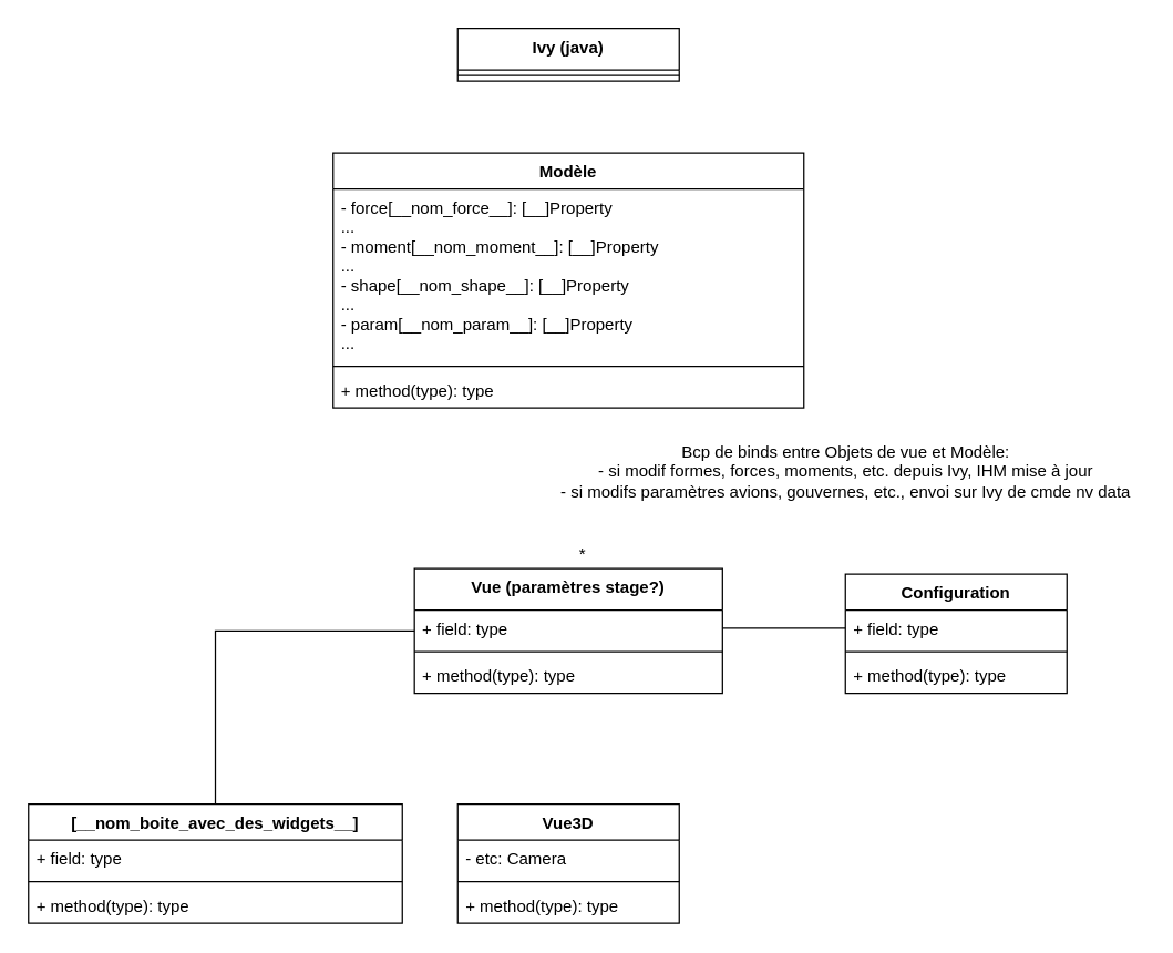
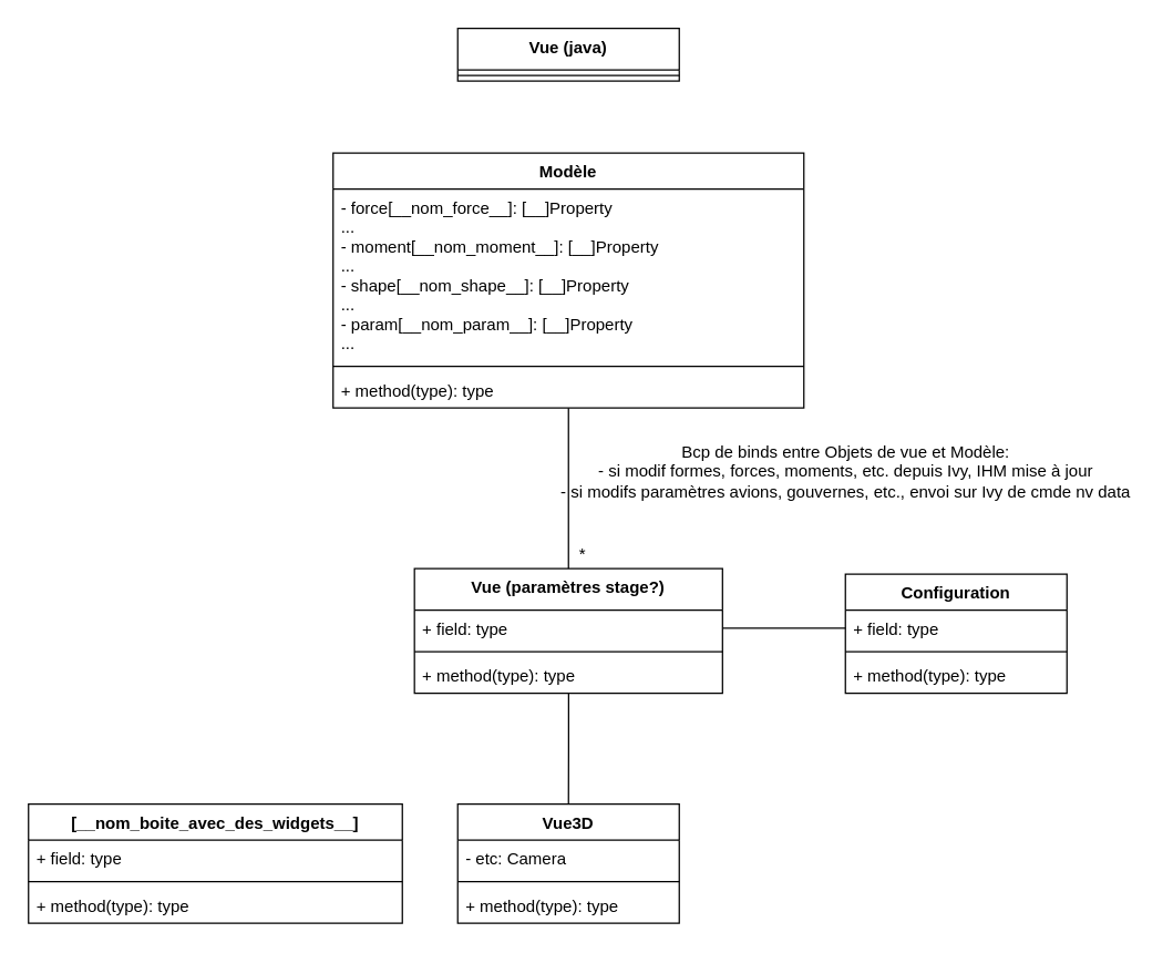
  <mxCell id="0" />
  <mxCell id="1" parent="0" />
+ <mxCell id="2" style="edgeStyle=orthogonalEdgeStyle;rounded=0;orthogonalLoop=1;jettySize=auto;html=1;entryX=0.5;entryY=0;entryDx=0;entryDy=0;endArrow=none;endFill=0;" parent="1" source="3" target="11" edge="1"><mxGeometry relative="1" as="geometry" /></mxCell>
  <mxCell id="3" value="Modèle" style="swimlane;fontStyle=1;align=center;verticalAlign=top;childLayout=stackLayout;horizontal=1;startSize=26;horizontalStack=0;resizeParent=1;resizeParentMax=0;resizeLast=0;collapsible=1;marginBottom=0;" parent="1" vertex="1"><mxGeometry x="240" y="110" width="340" height="184" as="geometry" /></mxCell>
  <mxCell id="4" value="- force[__nom_force__]: [__]Property&#10;...&#10;- moment[__nom_moment__]: [__]Property&#10;...&#10;- shape[__nom_shape__]: [__]Property&#10;...&#10;- param[__nom_param__]: [__]Property&#10;..." style="text;strokeColor=none;fillColor=none;align=left;verticalAlign=top;spacingLeft=4;spacingRight=4;overflow=hidden;rotatable=0;points=[[0,0.5],[1,0.5]];portConstraint=eastwest;" parent="3" vertex="1"><mxGeometry y="26" width="340" height="124" as="geometry" /></mxCell>
  <mxCell id="5" value="" style="line;strokeWidth=1;fillColor=none;align=left;verticalAlign=middle;spacingTop=-1;spacingLeft=3;spacingRight=3;rotatable=0;labelPosition=right;points=[];portConstraint=eastwest;" parent="3" vertex="1"><mxGeometry y="150" width="340" height="8" as="geometry" /></mxCell>
  <mxCell id="6" value="+ method(type): type" style="text;strokeColor=none;fillColor=none;align=left;verticalAlign=top;spacingLeft=4;spacingRight=4;overflow=hidden;rotatable=0;points=[[0,0.5],[1,0.5]];portConstraint=eastwest;" parent="3" vertex="1"><mxGeometry y="158" width="340" height="26" as="geometry" /></mxCell>
- <mxCell id="7" value="Ivy (java)" style="swimlane;fontStyle=1;align=center;verticalAlign=top;childLayout=stackLayout;horizontal=1;startSize=30;horizontalStack=0;resizeParent=1;resizeParentMax=0;resizeLast=0;collapsible=1;marginBottom=0;" parent="1" vertex="1"><mxGeometry x="330" y="20" width="160" height="38" as="geometry" /></mxCell>
+ <mxCell id="7" value="Vue (java)" style="swimlane;fontStyle=1;align=center;verticalAlign=top;childLayout=stackLayout;horizontal=1;startSize=30;horizontalStack=0;resizeParent=1;resizeParentMax=0;resizeLast=0;collapsible=1;marginBottom=0;" parent="1" vertex="1"><mxGeometry x="330" y="20" width="160" height="38" as="geometry" /></mxCell>
  <mxCell id="8" value="" style="line;strokeWidth=1;fillColor=none;align=left;verticalAlign=middle;spacingTop=-1;spacingLeft=3;spacingRight=3;rotatable=0;labelPosition=right;points=[];portConstraint=eastwest;" parent="7" vertex="1"><mxGeometry y="30" width="160" height="8" as="geometry" /></mxCell>
- <mxCell id="10" style="edgeStyle=orthogonalEdgeStyle;rounded=0;orthogonalLoop=1;jettySize=auto;html=1;entryX=0.5;entryY=0;entryDx=0;entryDy=0;endArrow=none;endFill=0;" parent="1" source="11" target="15" edge="1"><mxGeometry relative="1" as="geometry" /></mxCell>
+ <mxCell id="9" style="edgeStyle=orthogonalEdgeStyle;rounded=0;orthogonalLoop=1;jettySize=auto;html=1;entryX=0.5;entryY=0;entryDx=0;entryDy=0;endArrow=none;endFill=0;" parent="1" source="11" target="19" edge="1"><mxGeometry relative="1" as="geometry" /></mxCell>
  <mxCell id="11" value="Vue (paramètres stage?)" style="swimlane;fontStyle=1;align=center;verticalAlign=top;childLayout=stackLayout;horizontal=1;startSize=30;horizontalStack=0;resizeParent=1;resizeParentMax=0;resizeLast=0;collapsible=1;marginBottom=0;" parent="1" vertex="1"><mxGeometry x="298.75" y="410" width="222.5" height="90" as="geometry" /></mxCell>
  <mxCell id="12" value="+ field: type" style="text;strokeColor=none;fillColor=none;align=left;verticalAlign=top;spacingLeft=4;spacingRight=4;overflow=hidden;rotatable=0;points=[[0,0.5],[1,0.5]];portConstraint=eastwest;" parent="11" vertex="1"><mxGeometry y="30" width="222.5" height="26" as="geometry" /></mxCell>
  <mxCell id="13" value="" style="line;strokeWidth=1;fillColor=none;align=left;verticalAlign=middle;spacingTop=-1;spacingLeft=3;spacingRight=3;rotatable=0;labelPosition=right;points=[];portConstraint=eastwest;" parent="11" vertex="1"><mxGeometry y="56" width="222.5" height="8" as="geometry" /></mxCell>
  <mxCell id="14" value="+ method(type): type" style="text;strokeColor=none;fillColor=none;align=left;verticalAlign=top;spacingLeft=4;spacingRight=4;overflow=hidden;rotatable=0;points=[[0,0.5],[1,0.5]];portConstraint=eastwest;" parent="11" vertex="1"><mxGeometry y="64" width="222.5" height="26" as="geometry" /></mxCell>
  <mxCell id="15" value="[__nom_boite_avec_des_widgets__]" style="swimlane;fontStyle=1;align=center;verticalAlign=top;childLayout=stackLayout;horizontal=1;startSize=26;horizontalStack=0;resizeParent=1;resizeParentMax=0;resizeLast=0;collapsible=1;marginBottom=0;" parent="1" vertex="1"><mxGeometry x="20" y="580" width="270" height="86" as="geometry" /></mxCell>
  <mxCell id="16" value="+ field: type" style="text;strokeColor=none;fillColor=none;align=left;verticalAlign=top;spacingLeft=4;spacingRight=4;overflow=hidden;rotatable=0;points=[[0,0.5],[1,0.5]];portConstraint=eastwest;" parent="15" vertex="1"><mxGeometry y="26" width="270" height="26" as="geometry" /></mxCell>
  <mxCell id="17" value="" style="line;strokeWidth=1;fillColor=none;align=left;verticalAlign=middle;spacingTop=-1;spacingLeft=3;spacingRight=3;rotatable=0;labelPosition=right;points=[];portConstraint=eastwest;" parent="15" vertex="1"><mxGeometry y="52" width="270" height="8" as="geometry" /></mxCell>
  <mxCell id="18" value="+ method(type): type" style="text;strokeColor=none;fillColor=none;align=left;verticalAlign=top;spacingLeft=4;spacingRight=4;overflow=hidden;rotatable=0;points=[[0,0.5],[1,0.5]];portConstraint=eastwest;" parent="15" vertex="1"><mxGeometry y="60" width="270" height="26" as="geometry" /></mxCell>
  <mxCell id="19" value="Vue3D" style="swimlane;fontStyle=1;align=center;verticalAlign=top;childLayout=stackLayout;horizontal=1;startSize=26;horizontalStack=0;resizeParent=1;resizeParentMax=0;resizeLast=0;collapsible=1;marginBottom=0;" parent="1" vertex="1"><mxGeometry x="330" y="580" width="160" height="86" as="geometry" /></mxCell>
  <mxCell id="20" value="- etc: Camera" style="text;strokeColor=none;fillColor=none;align=left;verticalAlign=top;spacingLeft=4;spacingRight=4;overflow=hidden;rotatable=0;points=[[0,0.5],[1,0.5]];portConstraint=eastwest;" parent="19" vertex="1"><mxGeometry y="26" width="160" height="26" as="geometry" /></mxCell>
  <mxCell id="21" value="" style="line;strokeWidth=1;fillColor=none;align=left;verticalAlign=middle;spacingTop=-1;spacingLeft=3;spacingRight=3;rotatable=0;labelPosition=right;points=[];portConstraint=eastwest;" parent="19" vertex="1"><mxGeometry y="52" width="160" height="8" as="geometry" /></mxCell>
  <mxCell id="22" value="+ method(type): type" style="text;strokeColor=none;fillColor=none;align=left;verticalAlign=top;spacingLeft=4;spacingRight=4;overflow=hidden;rotatable=0;points=[[0,0.5],[1,0.5]];portConstraint=eastwest;" parent="19" vertex="1"><mxGeometry y="60" width="160" height="26" as="geometry" /></mxCell>
  <mxCell id="23" value="Bcp de binds entre Objets de vue et Modèle:&lt;br&gt;- si modif formes, forces, moments, etc. depuis Ivy, IHM mise à jour&lt;br&gt;- si modifs paramètres avions, gouvernes, etc., envoi sur Ivy de cmde nv data" style="text;html=1;align=center;verticalAlign=middle;resizable=0;points=[];autosize=1;strokeColor=none;fillColor=none;" parent="1" vertex="1"><mxGeometry x="395" y="315" width="430" height="50" as="geometry" /></mxCell>
  <mxCell id="24" value="Configuration" style="swimlane;fontStyle=1;align=center;verticalAlign=top;childLayout=stackLayout;horizontal=1;startSize=26;horizontalStack=0;resizeParent=1;resizeParentMax=0;resizeLast=0;collapsible=1;marginBottom=0;" parent="1" vertex="1"><mxGeometry x="610" y="414" width="160" height="86" as="geometry" /></mxCell>
  <mxCell id="25" value="+ field: type" style="text;strokeColor=none;fillColor=none;align=left;verticalAlign=top;spacingLeft=4;spacingRight=4;overflow=hidden;rotatable=0;points=[[0,0.5],[1,0.5]];portConstraint=eastwest;" parent="24" vertex="1"><mxGeometry y="26" width="160" height="26" as="geometry" /></mxCell>
  <mxCell id="26" value="" style="line;strokeWidth=1;fillColor=none;align=left;verticalAlign=middle;spacingTop=-1;spacingLeft=3;spacingRight=3;rotatable=0;labelPosition=right;points=[];portConstraint=eastwest;" parent="24" vertex="1"><mxGeometry y="52" width="160" height="8" as="geometry" /></mxCell>
  <mxCell id="27" value="+ method(type): type" style="text;strokeColor=none;fillColor=none;align=left;verticalAlign=top;spacingLeft=4;spacingRight=4;overflow=hidden;rotatable=0;points=[[0,0.5],[1,0.5]];portConstraint=eastwest;" parent="24" vertex="1"><mxGeometry y="60" width="160" height="26" as="geometry" /></mxCell>
  <mxCell id="28" style="edgeStyle=orthogonalEdgeStyle;rounded=0;orthogonalLoop=1;jettySize=auto;html=1;exitX=0;exitY=0.5;exitDx=0;exitDy=0;entryX=1;entryY=0.5;entryDx=0;entryDy=0;endArrow=none;endFill=0;" parent="1" source="25" target="12" edge="1"><mxGeometry relative="1" as="geometry" /></mxCell>
  <mxCell id="29" value="*" style="text;html=1;align=center;verticalAlign=middle;resizable=0;points=[];autosize=1;strokeColor=none;fillColor=none;" vertex="1" parent="1"><mxGeometry x="410" y="390" width="20" height="20" as="geometry" /></mxCell>
